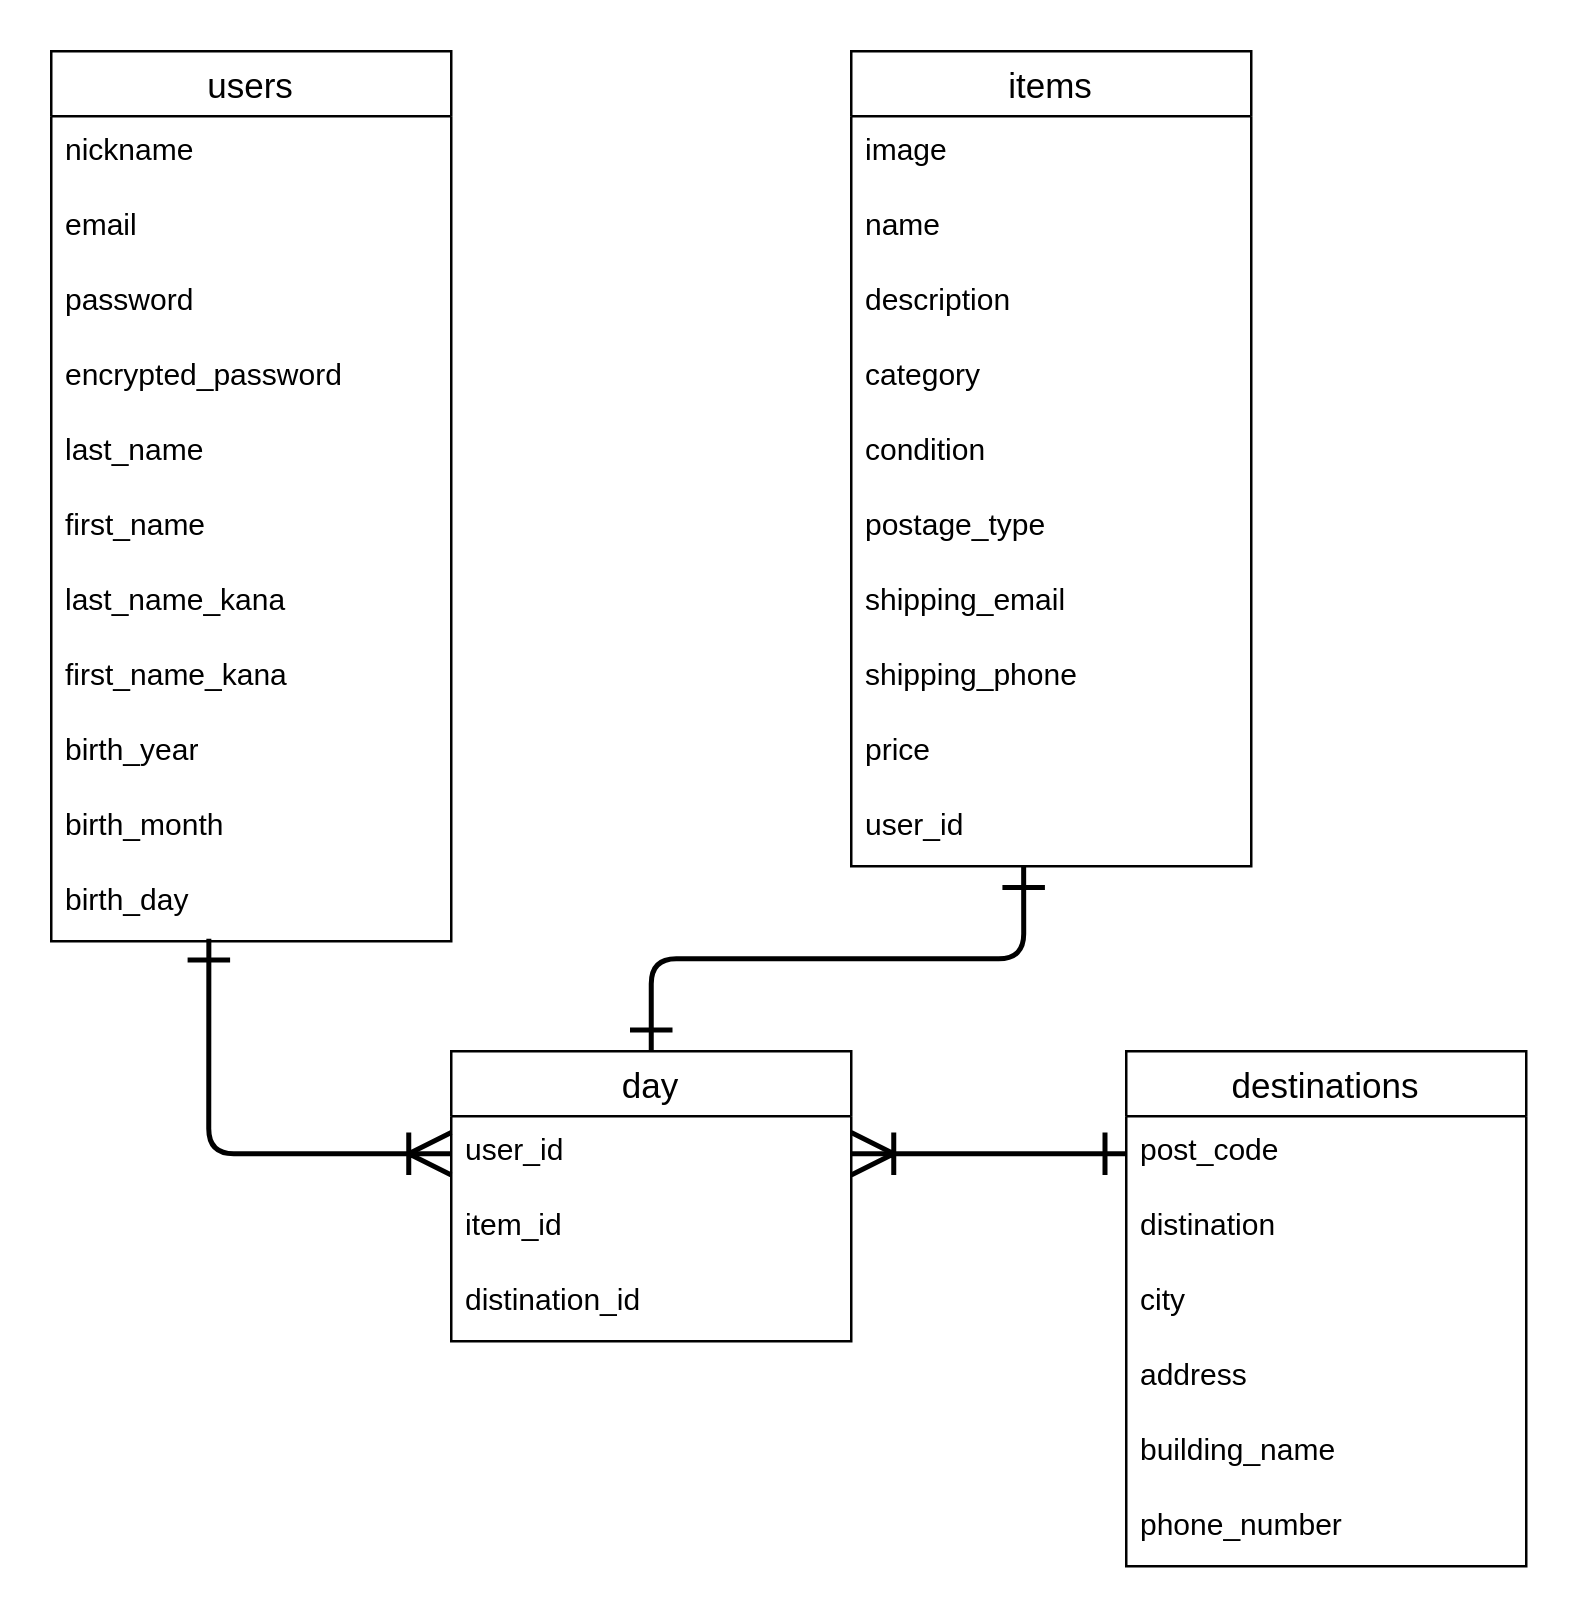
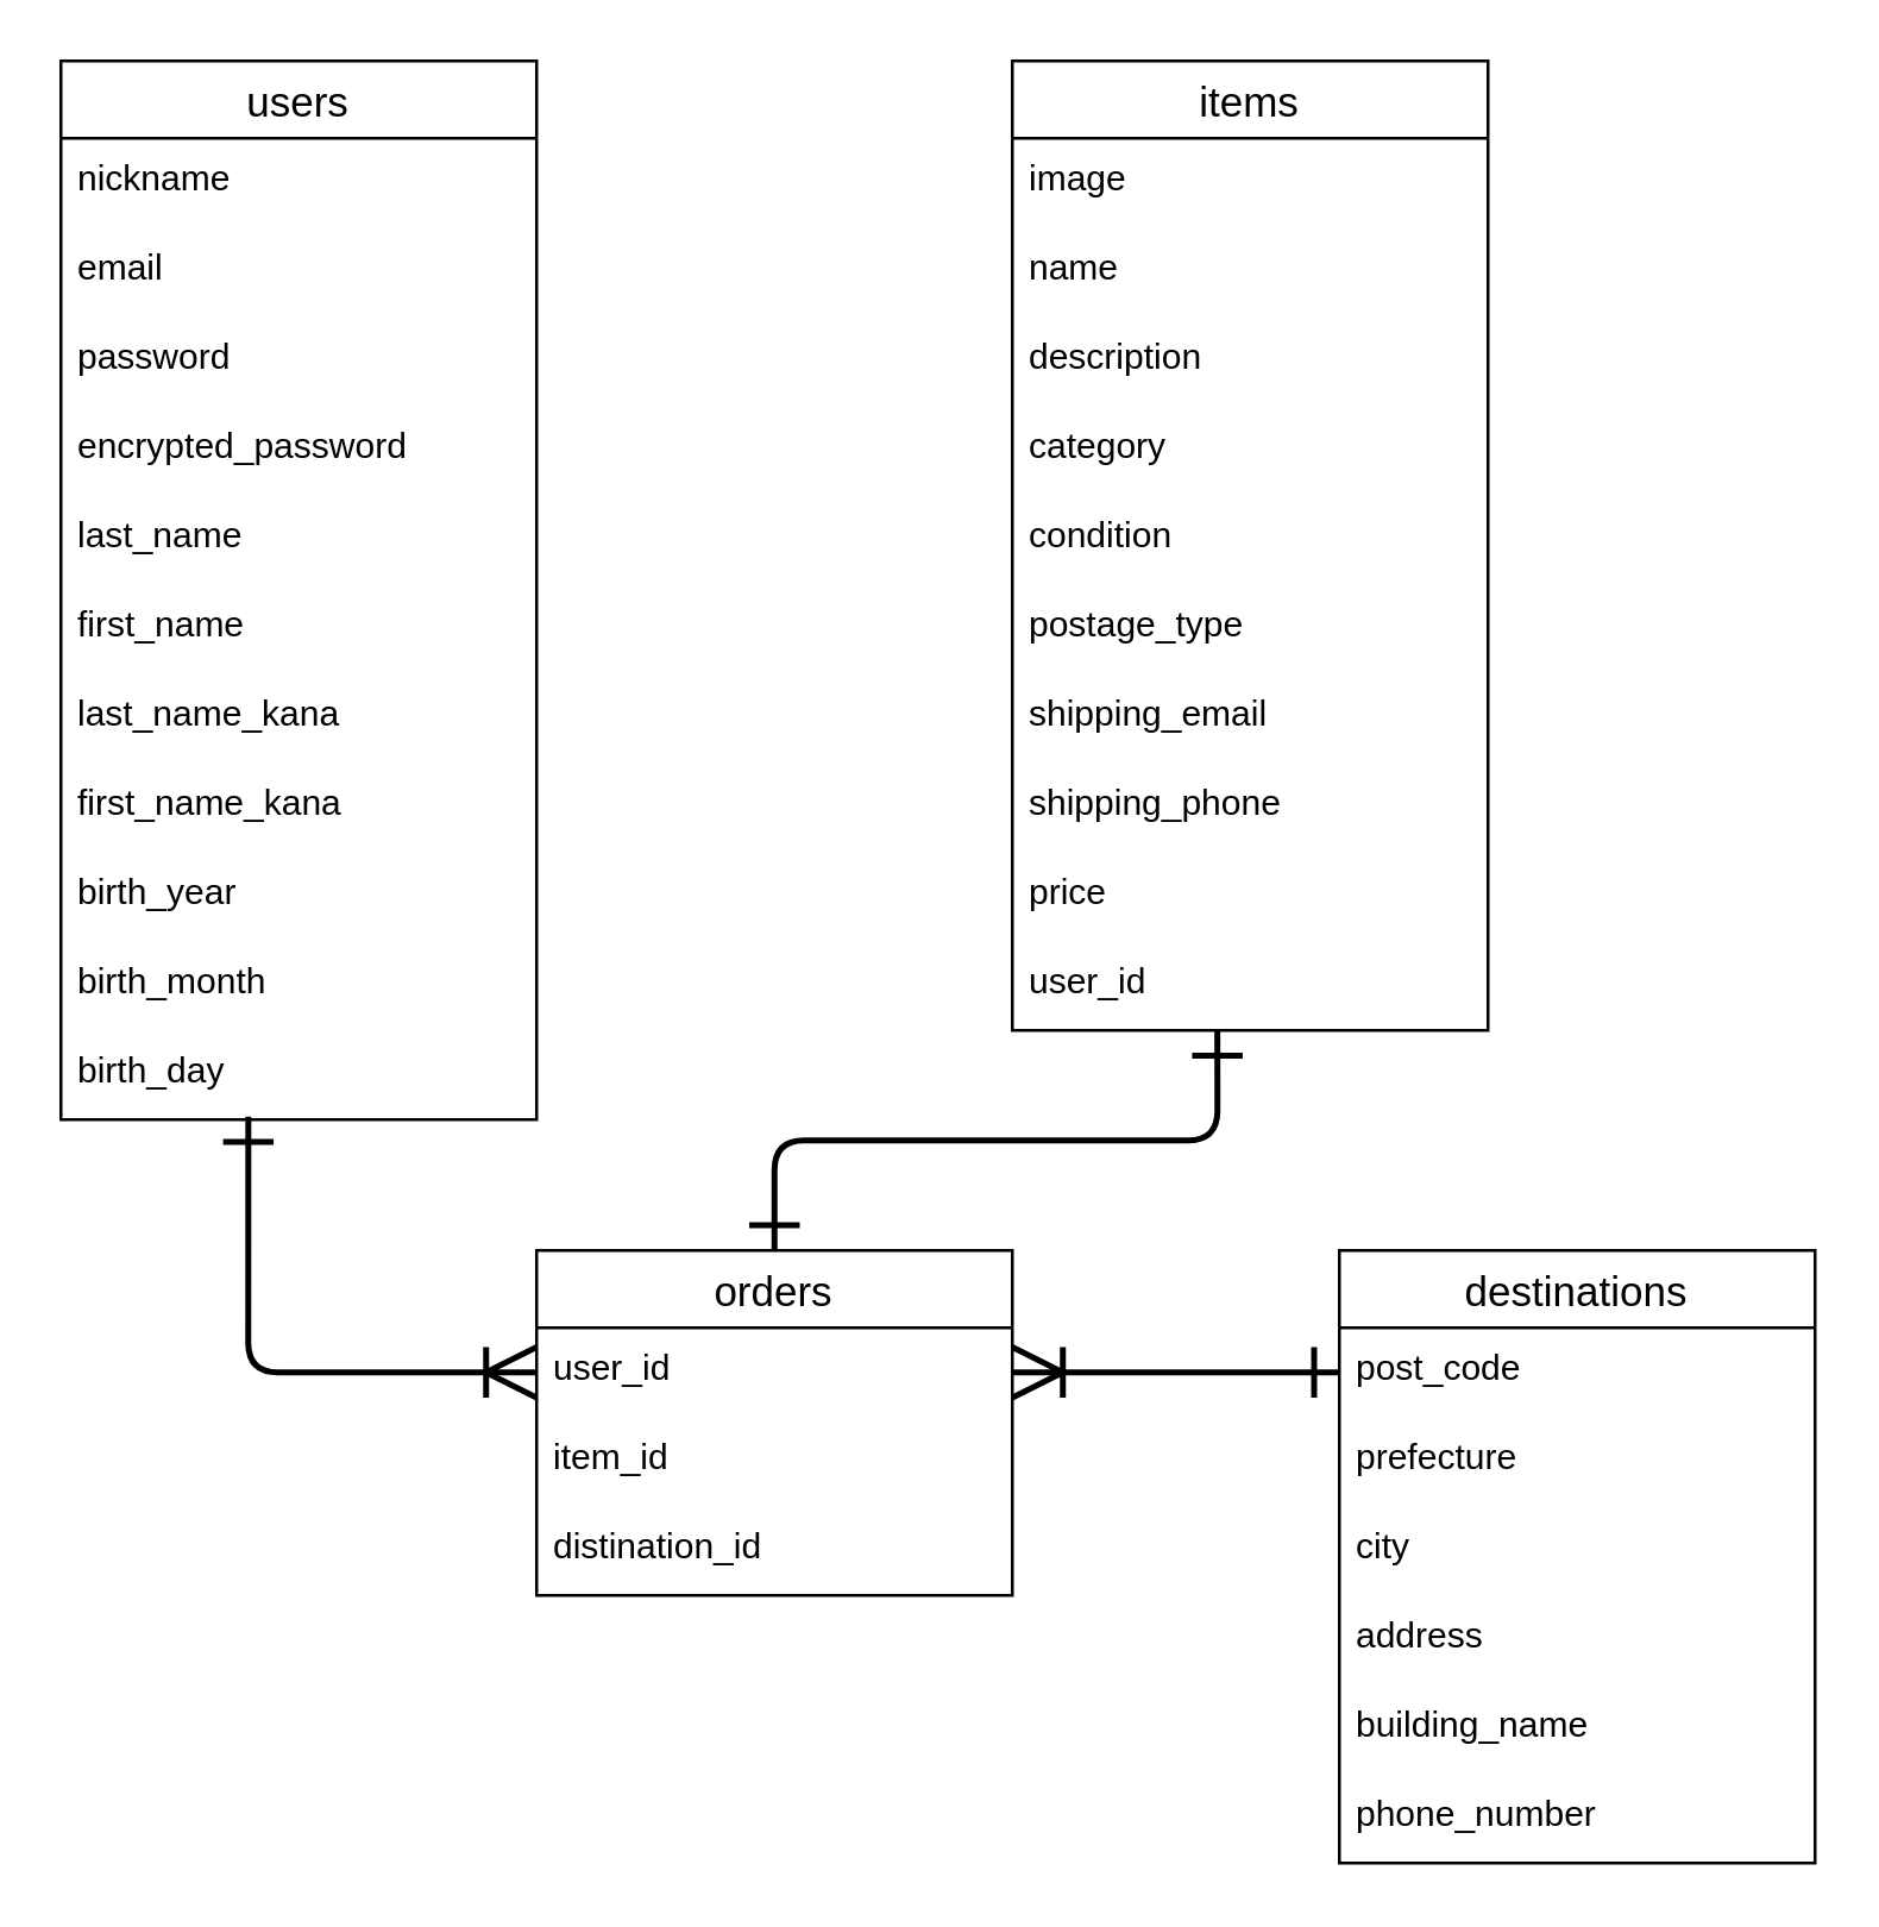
  <mxCell id="0" />
  <mxCell id="1" parent="0" />
  <mxCell id="2" value="users" style="swimlane;fontStyle=0;childLayout=stackLayout;horizontal=1;startSize=26;horizontalStack=0;resizeParent=1;resizeParentMax=0;resizeLast=0;collapsible=1;marginBottom=0;align=center;fontSize=14;html=0;" parent="1" vertex="1"><mxGeometry x="20" y="20" width="160" height="356" as="geometry" /></mxCell>
  <mxCell id="3" value="nickname" style="text;strokeColor=none;fillColor=none;spacingLeft=4;spacingRight=4;overflow=hidden;rotatable=0;points=[[0,0.5],[1,0.5]];portConstraint=eastwest;fontSize=12;" parent="2" vertex="1"><mxGeometry y="26" width="160" height="30" as="geometry" /></mxCell>
  <mxCell id="4" value="email" style="text;strokeColor=none;fillColor=none;spacingLeft=4;spacingRight=4;overflow=hidden;rotatable=0;points=[[0,0.5],[1,0.5]];portConstraint=eastwest;fontSize=12;" parent="2" vertex="1"><mxGeometry y="56" width="160" height="30" as="geometry" /></mxCell>
  <mxCell id="5" value="password" style="text;strokeColor=none;fillColor=none;spacingLeft=4;spacingRight=4;overflow=hidden;rotatable=0;points=[[0,0.5],[1,0.5]];portConstraint=eastwest;fontSize=12;" parent="2" vertex="1"><mxGeometry y="86" width="160" height="30" as="geometry" /></mxCell>
  <mxCell id="6" value="encrypted_password" style="text;strokeColor=none;fillColor=none;spacingLeft=4;spacingRight=4;overflow=hidden;rotatable=0;points=[[0,0.5],[1,0.5]];portConstraint=eastwest;fontSize=12;" parent="2" vertex="1"><mxGeometry y="116" width="160" height="30" as="geometry" /></mxCell>
  <mxCell id="7" value="last_name" style="text;strokeColor=none;fillColor=none;spacingLeft=4;spacingRight=4;overflow=hidden;rotatable=0;points=[[0,0.5],[1,0.5]];portConstraint=eastwest;fontSize=12;" parent="2" vertex="1"><mxGeometry y="146" width="160" height="30" as="geometry" /></mxCell>
  <mxCell id="8" value="first_name" style="text;strokeColor=none;fillColor=none;spacingLeft=4;spacingRight=4;overflow=hidden;rotatable=0;points=[[0,0.5],[1,0.5]];portConstraint=eastwest;fontSize=12;" parent="2" vertex="1"><mxGeometry y="176" width="160" height="30" as="geometry" /></mxCell>
  <mxCell id="9" value="last_name_kana" style="text;strokeColor=none;fillColor=none;spacingLeft=4;spacingRight=4;overflow=hidden;rotatable=0;points=[[0,0.5],[1,0.5]];portConstraint=eastwest;fontSize=12;" parent="2" vertex="1"><mxGeometry y="206" width="160" height="30" as="geometry" /></mxCell>
  <mxCell id="10" value="first_name_kana" style="text;strokeColor=none;fillColor=none;spacingLeft=4;spacingRight=4;overflow=hidden;rotatable=0;points=[[0,0.5],[1,0.5]];portConstraint=eastwest;fontSize=12;" parent="2" vertex="1"><mxGeometry y="236" width="160" height="30" as="geometry" /></mxCell>
  <mxCell id="11" value="birth_year" style="text;strokeColor=none;fillColor=none;spacingLeft=4;spacingRight=4;overflow=hidden;rotatable=0;points=[[0,0.5],[1,0.5]];portConstraint=eastwest;fontSize=12;" parent="2" vertex="1"><mxGeometry y="266" width="160" height="30" as="geometry" /></mxCell>
  <mxCell id="12" value="birth_month" style="text;strokeColor=none;fillColor=none;spacingLeft=4;spacingRight=4;overflow=hidden;rotatable=0;points=[[0,0.5],[1,0.5]];portConstraint=eastwest;fontSize=12;" parent="2" vertex="1"><mxGeometry y="296" width="160" height="30" as="geometry" /></mxCell>
  <mxCell id="13" value="birth_day" style="text;strokeColor=none;fillColor=none;spacingLeft=4;spacingRight=4;overflow=hidden;rotatable=0;points=[[0,0.5],[1,0.5]];portConstraint=eastwest;fontSize=12;" parent="2" vertex="1"><mxGeometry y="326" width="160" height="30" as="geometry" /></mxCell>
  <mxCell id="14" value="items" style="swimlane;fontStyle=0;childLayout=stackLayout;horizontal=1;startSize=26;horizontalStack=0;resizeParent=1;resizeParentMax=0;resizeLast=0;collapsible=1;marginBottom=0;align=center;fontSize=14;html=0;" parent="1" vertex="1"><mxGeometry x="340" y="20" width="160" height="326" as="geometry" /></mxCell>
  <mxCell id="15" value="image" style="text;strokeColor=none;fillColor=none;spacingLeft=4;spacingRight=4;overflow=hidden;rotatable=0;points=[[0,0.5],[1,0.5]];portConstraint=eastwest;fontSize=12;" parent="14" vertex="1"><mxGeometry y="26" width="160" height="30" as="geometry" /></mxCell>
  <mxCell id="16" value="name" style="text;strokeColor=none;fillColor=none;spacingLeft=4;spacingRight=4;overflow=hidden;rotatable=0;points=[[0,0.5],[1,0.5]];portConstraint=eastwest;fontSize=12;" parent="14" vertex="1"><mxGeometry y="56" width="160" height="30" as="geometry" /></mxCell>
  <mxCell id="17" value="description" style="text;strokeColor=none;fillColor=none;spacingLeft=4;spacingRight=4;overflow=hidden;rotatable=0;points=[[0,0.5],[1,0.5]];portConstraint=eastwest;fontSize=12;" parent="14" vertex="1"><mxGeometry y="86" width="160" height="30" as="geometry" /></mxCell>
  <mxCell id="18" value="category" style="text;strokeColor=none;fillColor=none;spacingLeft=4;spacingRight=4;overflow=hidden;rotatable=0;points=[[0,0.5],[1,0.5]];portConstraint=eastwest;fontSize=12;" parent="14" vertex="1"><mxGeometry y="116" width="160" height="30" as="geometry" /></mxCell>
  <mxCell id="19" value="condition" style="text;strokeColor=none;fillColor=none;spacingLeft=4;spacingRight=4;overflow=hidden;rotatable=0;points=[[0,0.5],[1,0.5]];portConstraint=eastwest;fontSize=12;" parent="14" vertex="1"><mxGeometry y="146" width="160" height="30" as="geometry" /></mxCell>
  <mxCell id="20" value="postage_type" style="text;strokeColor=none;fillColor=none;spacingLeft=4;spacingRight=4;overflow=hidden;rotatable=0;points=[[0,0.5],[1,0.5]];portConstraint=eastwest;fontSize=12;" parent="14" vertex="1"><mxGeometry y="176" width="160" height="30" as="geometry" /></mxCell>
  <mxCell id="21" value="shipping_email" style="text;strokeColor=none;fillColor=none;spacingLeft=4;spacingRight=4;overflow=hidden;rotatable=0;points=[[0,0.5],[1,0.5]];portConstraint=eastwest;fontSize=12;" parent="14" vertex="1"><mxGeometry y="206" width="160" height="30" as="geometry" /></mxCell>
  <mxCell id="22" value="shipping_phone" style="text;strokeColor=none;fillColor=none;spacingLeft=4;spacingRight=4;overflow=hidden;rotatable=0;points=[[0,0.5],[1,0.5]];portConstraint=eastwest;fontSize=12;" parent="14" vertex="1"><mxGeometry y="236" width="160" height="30" as="geometry" /></mxCell>
  <mxCell id="23" value="price" style="text;strokeColor=none;fillColor=none;spacingLeft=4;spacingRight=4;overflow=hidden;rotatable=0;points=[[0,0.5],[1,0.5]];portConstraint=eastwest;fontSize=12;" parent="14" vertex="1"><mxGeometry y="266" width="160" height="30" as="geometry" /></mxCell>
  <mxCell id="24" value="user_id" style="text;strokeColor=none;fillColor=none;spacingLeft=4;spacingRight=4;overflow=hidden;rotatable=0;points=[[0,0.5],[1,0.5]];portConstraint=eastwest;fontSize=12;" parent="14" vertex="1"><mxGeometry y="296" width="160" height="30" as="geometry" /></mxCell>
- <mxCell id="25" value="day" style="swimlane;fontStyle=0;childLayout=stackLayout;horizontal=1;startSize=26;horizontalStack=0;resizeParent=1;resizeParentMax=0;resizeLast=0;collapsible=1;marginBottom=0;align=center;fontSize=14;html=0;" parent="1" vertex="1"><mxGeometry x="180" y="420" width="160" height="116" as="geometry" /></mxCell>
+ <mxCell id="25" value="orders" style="swimlane;fontStyle=0;childLayout=stackLayout;horizontal=1;startSize=26;horizontalStack=0;resizeParent=1;resizeParentMax=0;resizeLast=0;collapsible=1;marginBottom=0;align=center;fontSize=14;html=0;" parent="1" vertex="1"><mxGeometry x="180" y="420" width="160" height="116" as="geometry" /></mxCell>
  <mxCell id="26" value="user_id" style="text;strokeColor=none;fillColor=none;spacingLeft=4;spacingRight=4;overflow=hidden;rotatable=0;points=[[0,0.5],[1,0.5]];portConstraint=eastwest;fontSize=12;" parent="25" vertex="1"><mxGeometry y="26" width="160" height="30" as="geometry" /></mxCell>
  <mxCell id="27" value="item_id" style="text;strokeColor=none;fillColor=none;spacingLeft=4;spacingRight=4;overflow=hidden;rotatable=0;points=[[0,0.5],[1,0.5]];portConstraint=eastwest;fontSize=12;" parent="25" vertex="1"><mxGeometry y="56" width="160" height="30" as="geometry" /></mxCell>
  <mxCell id="28" value="distination_id" style="text;strokeColor=none;fillColor=none;spacingLeft=4;spacingRight=4;overflow=hidden;rotatable=0;points=[[0,0.5],[1,0.5]];portConstraint=eastwest;fontSize=12;" vertex="1" parent="25"><mxGeometry y="86" width="160" height="30" as="geometry" /></mxCell>
  <mxCell id="29" value="destinations" style="swimlane;fontStyle=0;childLayout=stackLayout;horizontal=1;startSize=26;horizontalStack=0;resizeParent=1;resizeParentMax=0;resizeLast=0;collapsible=1;marginBottom=0;align=center;fontSize=14;html=0;" parent="1" vertex="1"><mxGeometry x="450" y="420" width="160" height="206" as="geometry" /></mxCell>
  <mxCell id="30" value="post_code" style="text;strokeColor=none;fillColor=none;spacingLeft=4;spacingRight=4;overflow=hidden;rotatable=0;points=[[0,0.5],[1,0.5]];portConstraint=eastwest;fontSize=12;" parent="29" vertex="1"><mxGeometry y="26" width="160" height="30" as="geometry" /></mxCell>
- <mxCell id="31" value="distination" style="text;strokeColor=none;fillColor=none;spacingLeft=4;spacingRight=4;overflow=hidden;rotatable=0;points=[[0,0.5],[1,0.5]];portConstraint=eastwest;fontSize=12;" parent="29" vertex="1"><mxGeometry y="56" width="160" height="30" as="geometry" /></mxCell>
+ <mxCell id="31" value="prefecture" style="text;strokeColor=none;fillColor=none;spacingLeft=4;spacingRight=4;overflow=hidden;rotatable=0;points=[[0,0.5],[1,0.5]];portConstraint=eastwest;fontSize=12;" parent="29" vertex="1"><mxGeometry y="56" width="160" height="30" as="geometry" /></mxCell>
  <mxCell id="32" value="city" style="text;strokeColor=none;fillColor=none;spacingLeft=4;spacingRight=4;overflow=hidden;rotatable=0;points=[[0,0.5],[1,0.5]];portConstraint=eastwest;fontSize=12;" parent="29" vertex="1"><mxGeometry y="86" width="160" height="30" as="geometry" /></mxCell>
  <mxCell id="33" value="address" style="text;strokeColor=none;fillColor=none;spacingLeft=4;spacingRight=4;overflow=hidden;rotatable=0;points=[[0,0.5],[1,0.5]];portConstraint=eastwest;fontSize=12;" parent="29" vertex="1"><mxGeometry y="116" width="160" height="30" as="geometry" /></mxCell>
  <mxCell id="34" value="building_name" style="text;strokeColor=none;fillColor=none;spacingLeft=4;spacingRight=4;overflow=hidden;rotatable=0;points=[[0,0.5],[1,0.5]];portConstraint=eastwest;fontSize=12;" parent="29" vertex="1"><mxGeometry y="146" width="160" height="30" as="geometry" /></mxCell>
  <mxCell id="35" value="phone_number" style="text;strokeColor=none;fillColor=none;spacingLeft=4;spacingRight=4;overflow=hidden;rotatable=0;points=[[0,0.5],[1,0.5]];portConstraint=eastwest;fontSize=12;" parent="29" vertex="1"><mxGeometry y="176" width="160" height="30" as="geometry" /></mxCell>
  <mxCell id="36" value="" style="fontSize=12;html=1;endArrow=ERoneToMany;startArrow=ERone;entryX=1;entryY=0.5;entryDx=0;entryDy=0;strokeWidth=2;endSize=14;startSize=14;targetPerimeterSpacing=0;startFill=0;endFill=0;exitX=0;exitY=0.5;exitDx=0;exitDy=0;" parent="1" target="26" edge="1"><mxGeometry width="100" height="100" relative="1" as="geometry"><mxPoint x="450" y="461" as="sourcePoint" /><mxPoint x="430" y="540" as="targetPoint" /></mxGeometry></mxCell>
  <mxCell id="37" value="" style="fontSize=12;html=1;endArrow=ERoneToMany;startArrow=ERone;exitX=0.394;exitY=0.967;exitDx=0;exitDy=0;edgeStyle=orthogonalEdgeStyle;elbow=vertical;strokeWidth=2;endSize=14;startSize=14;startFill=0;endFill=0;exitPerimeter=0;entryX=0;entryY=0.5;entryDx=0;entryDy=0;" parent="1" source="13" target="26" edge="1"><mxGeometry width="100" height="100" relative="1" as="geometry"><mxPoint x="250" y="450" as="sourcePoint" /><mxPoint x="180" y="501" as="targetPoint" /><Array as="points"><mxPoint x="83" y="461" /></Array></mxGeometry></mxCell>
  <mxCell id="38" value="" style="edgeStyle=orthogonalEdgeStyle;fontSize=12;html=1;endArrow=ERone;endFill=1;shadow=0;entryX=0.431;entryY=1;entryDx=0;entryDy=0;exitX=0.5;exitY=0;exitDx=0;exitDy=0;strokeWidth=2;startArrow=ERone;startFill=0;endSize=14;startSize=14;entryPerimeter=0;" parent="1" source="25" target="24" edge="1"><mxGeometry width="100" height="100" relative="1" as="geometry"><mxPoint x="330" y="380" as="sourcePoint" /><mxPoint x="430" y="280" as="targetPoint" /></mxGeometry></mxCell>
